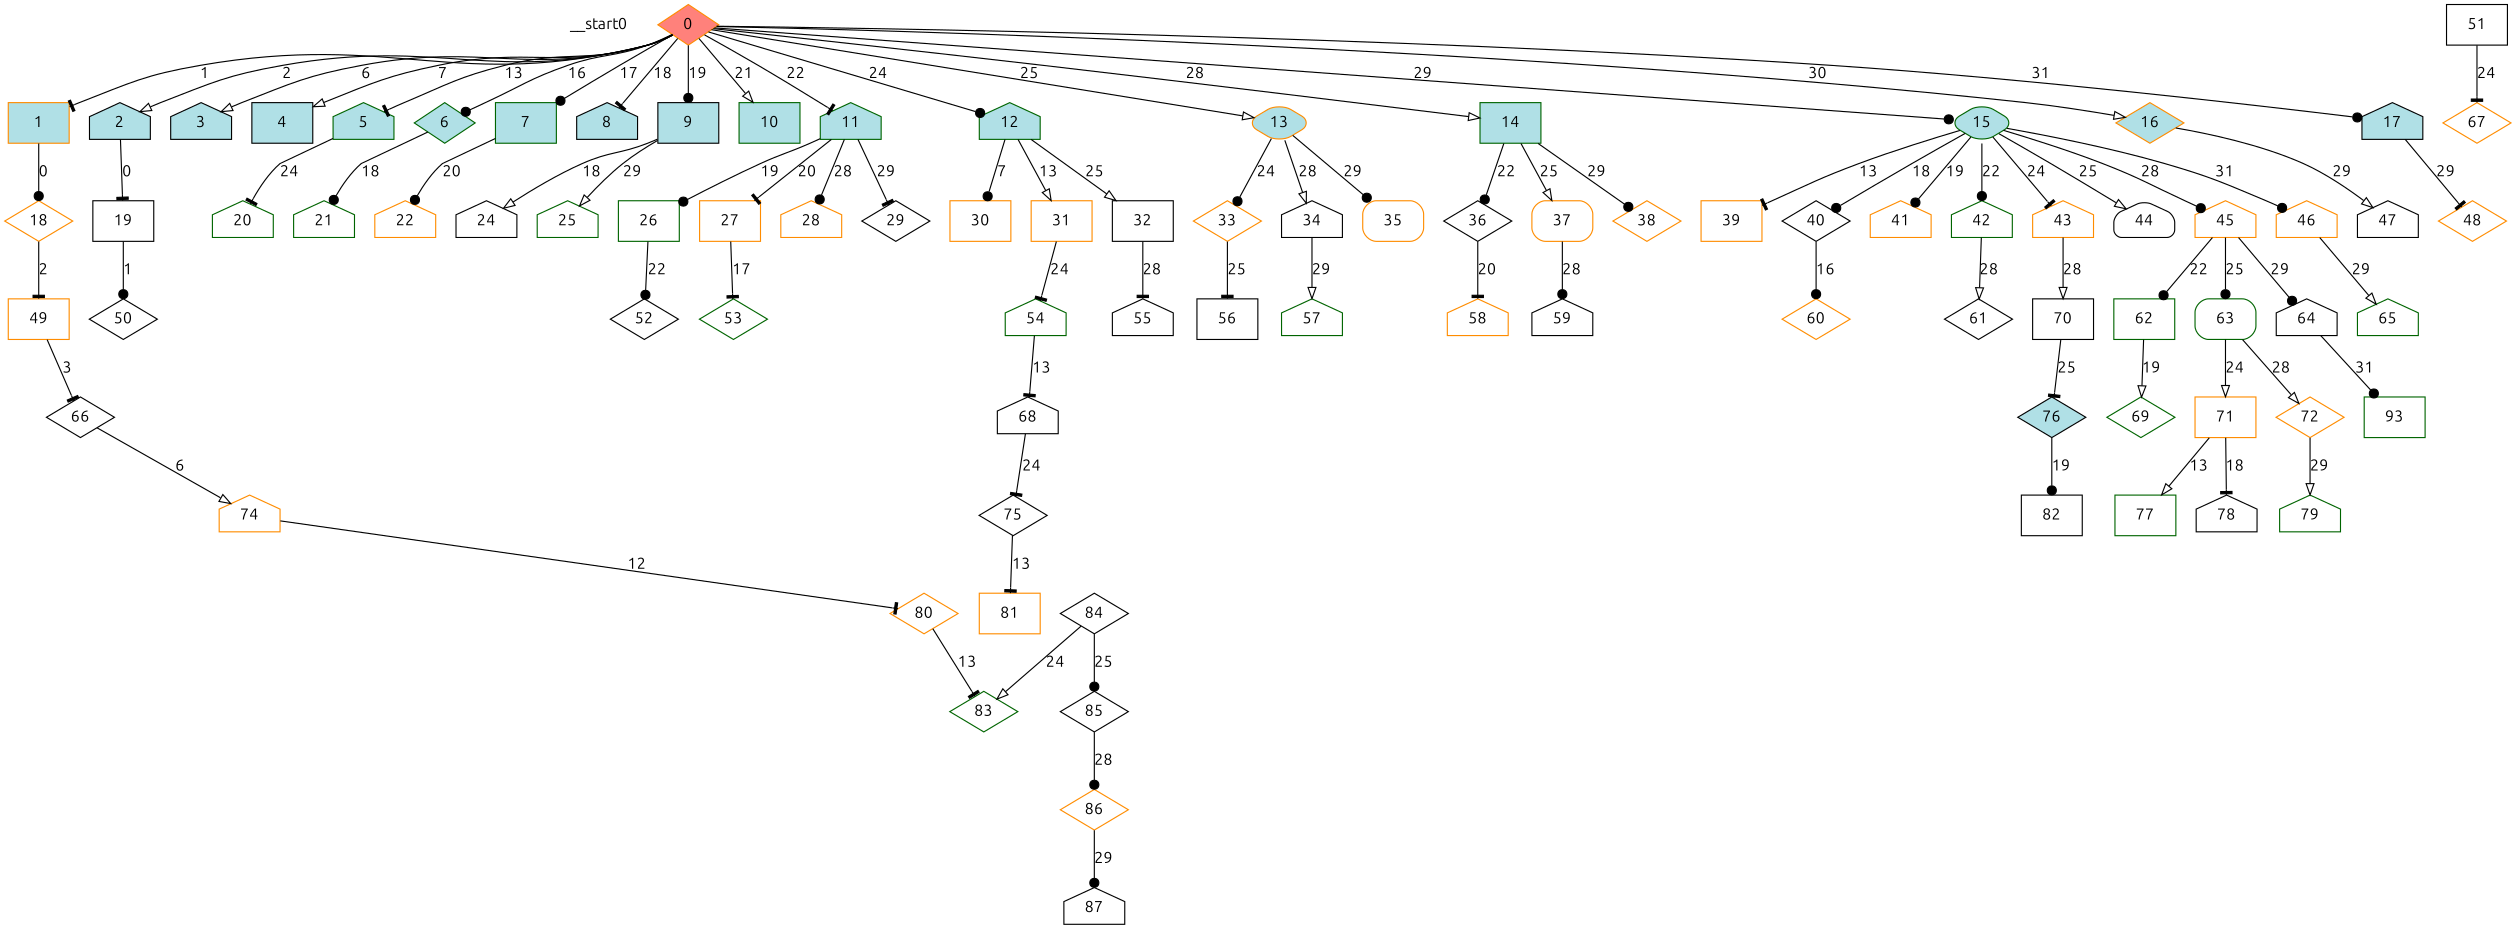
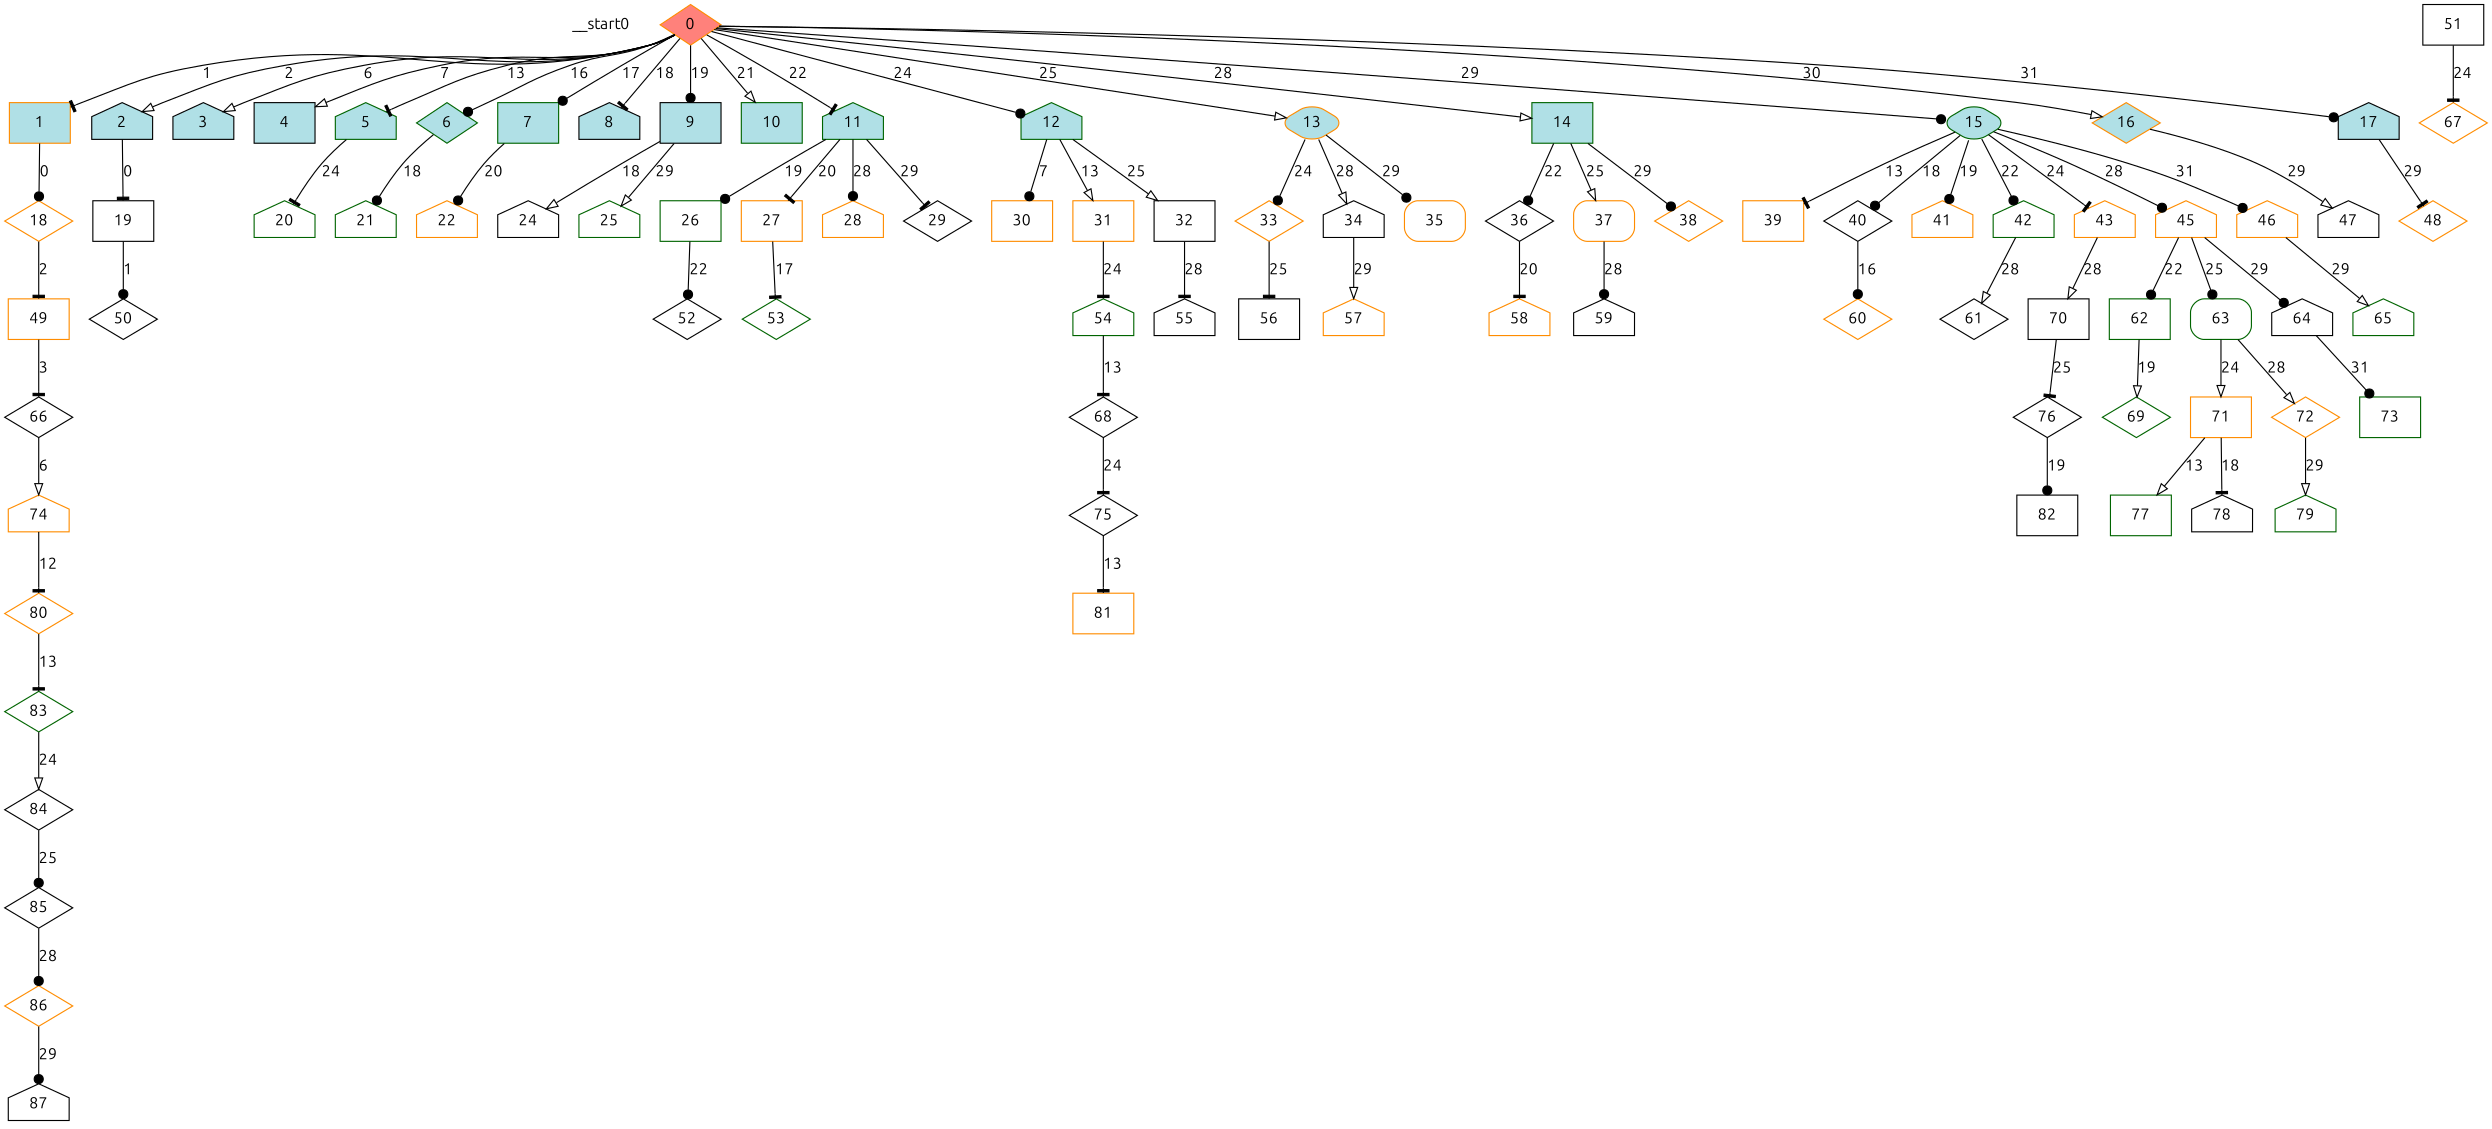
  digraph {
    fontname=Ubuntu
    rankdir=TB
    node [color=black fontname=Ubuntu shape=house fillcolor=white style=filled]
    edge [arrowhead=dot fontname=Ubuntu]
    __start0 [shape=none fillcolor="" style=""]
    n2 [color=darkorange fillcolor="#ff817b" label=0 shape=diamond]
    n3 [color=darkorange fillcolor=powderblue label=1 shape=box]
    n4 [fillcolor=powderblue label=2]
    n5 [fillcolor=powderblue label=3]
    n6 [fillcolor=powderblue label=4 shape=box]
    n7 [color=darkgreen fillcolor=powderblue label=5]
    n8 [color=darkgreen fillcolor=powderblue label=6 shape=diamond]
    n9 [color=darkgreen fillcolor=powderblue label=7 shape=box]
    n10 [fillcolor=powderblue label=8]
    n11 [fillcolor=powderblue label=9 shape=box]
    n12 [color=darkgreen fillcolor=powderblue label=10 shape=box]
    n13 [color=darkgreen fillcolor=powderblue label=11]
    n14 [color=darkgreen fillcolor=powderblue label=12]
    n15 [color=darkorange fillcolor=powderblue label=13 shape=diamond style="rounded,filled"]
    n16 [color=darkgreen fillcolor=powderblue label=14 shape=box]
    n17 [color=darkgreen fillcolor=powderblue label=15 shape=diamond style="rounded,filled"]
    n18 [color=darkorange fillcolor=powderblue label=16 shape=diamond]
    n19 [fillcolor=powderblue label=17]
    n20 [color=darkorange label=18 shape=diamond]
    n21 [label=19 shape=box]
    n22 [color=darkgreen label=20]
    n23 [color=darkgreen label=21]
    n24 [color=darkorange label=22]
    n25 [label=24]
    n26 [color=darkgreen label=25]
    n27 [color=darkgreen label=26 shape=box]
    n28 [color=darkorange label=27 shape=box]
    n29 [color=darkorange label=28]
    n30 [label=29 shape=diamond]
    n31 [color=darkorange label=30 shape=box]
    n32 [color=darkorange label=31 shape=box]
    n33 [label=32 shape=box]
    n34 [color=darkorange label=33 shape=diamond]
    n35 [label=34]
    n36 [color=darkorange label=35 shape=box style="rounded,filled"]
    n37 [label=36 shape=diamond]
    n38 [color=darkorange label=37 shape=box style="rounded,filled"]
    n39 [color=darkorange label=38 shape=diamond]
    n40 [color=darkorange label=39 shape=box]
    n41 [label=40 shape=diamond]
    n42 [color=darkorange label=41]
    n43 [color=darkgreen label=42]
    n44 [color=darkorange label=43]
-   n45 [label=44 style="rounded,filled"]
    n46 [color=darkorange label=45]
    n47 [color=darkorange label=46]
    n48 [label=47]
    n49 [color=darkorange label=48 shape=diamond]
    n50 [color=darkorange label=49 shape=box]
    n51 [label=50 shape=diamond]
    n52 [label=52 shape=diamond]
    n53 [color=darkgreen label=53 shape=diamond]
    n54 [color=darkgreen label=54]
    n55 [label=55]
    n56 [label=56 shape=box]
-   n57 [color=darkgreen label=57]
+   n57 [color=darkorange label=57]
    n58 [color=darkorange label=58]
    n59 [label=59]
    n60 [color=darkorange label=60 shape=diamond]
    n61 [label=61 shape=diamond]
    n62 [label=70 shape=box]
    n63 [color=darkgreen label=62 shape=box]
    n64 [color=darkgreen label=63 shape=box style="rounded,filled"]
    n65 [label=64]
    n66 [color=darkgreen label=65]
    n67 [label=66 shape=diamond]
    n68 [label=51 shape=box]
    n69 [color=darkorange label=67 shape=diamond]
-   n70 [label=68]
+   n70 [label=68 shape=diamond]
    n71 [color=darkgreen label=69 shape=diamond]
    n72 [color=darkorange label=71 shape=box]
    n73 [color=darkorange label=72 shape=diamond]
-   n74 [color=darkgreen label=93 shape=box]
+   n74 [color=darkgreen label=73 shape=box]
    n75 [color=darkorange label=74]
    n76 [label=75 shape=diamond]
-   n77 [fillcolor=powderblue label=76 shape=diamond]
+   n77 [label=76 shape=diamond]
    n78 [color=darkgreen label=77 shape=box]
    n79 [label=78]
    n80 [color=darkgreen label=79]
    n81 [color=darkorange label=80 shape=diamond]
    n82 [color=darkorange label=81 shape=box]
    n83 [label=82 shape=box]
    n84 [color=darkgreen label=83 shape=diamond]
    n85 [label=84 shape=diamond]
    n86 [label=85 shape=diamond]
    n87 [color=darkorange label=86 shape=diamond]
    n88 [label=87]
    n2 -> n3 [arrowhead=tee label=1]
    n2 -> n4 [arrowhead=onormal label=2]
    n2 -> n5 [arrowhead=onormal label=6]
    n2 -> n6 [arrowhead=onormal label=7]
    n2 -> n7 [arrowhead=tee label=13]
    n2 -> n8 [label=16]
    n2 -> n9 [label=17]
    n2 -> n10 [arrowhead=tee label=18]
    n2 -> n11 [label=19]
    n2 -> n12 [arrowhead=onormal label=21]
    n2 -> n13 [arrowhead=tee label=22]
    n2 -> n14 [label=24]
    n2 -> n15 [arrowhead=onormal label=25]
    n2 -> n16 [arrowhead=onormal label=28]
    n2 -> n17 [label=29]
    n2 -> n18 [arrowhead=onormal label=30]
    n2 -> n19 [label=31]
    n3 -> n20 [label=0]
    n4 -> n21 [arrowhead=tee label=0]
    n7 -> n22 [arrowhead=tee label=24]
    n8 -> n23 [label=18]
    n9 -> n24 [label=20]
    n11 -> n25 [arrowhead=onormal label=18]
    n11 -> n26 [arrowhead=onormal label=29]
    n13 -> n27 [label=19]
    n13 -> n28 [arrowhead=tee label=20]
    n13 -> n29 [label=28]
    n13 -> n30 [arrowhead=tee label=29]
    n14 -> n31 [label=7]
    n14 -> n32 [arrowhead=onormal label=13]
    n14 -> n33 [arrowhead=onormal label=25]
    n15 -> n34 [label=24]
    n15 -> n35 [arrowhead=onormal label=28]
    n15 -> n36 [label=29]
    n16 -> n37 [label=22]
    n16 -> n38 [arrowhead=onormal label=25]
    n16 -> n39 [label=29]
    n17 -> n40 [arrowhead=tee label=13]
    n17 -> n41 [label=18]
    n17 -> n42 [label=19]
    n17 -> n43 [label=22]
    n17 -> n44 [arrowhead=tee label=24]
-   n17 -> n45 [arrowhead=onormal label=25]
    n17 -> n46 [label=28]
    n17 -> n47 [label=31]
    n18 -> n48 [arrowhead=onormal label=29]
    n19 -> n49 [arrowhead=tee label=29]
    n20 -> n50 [arrowhead=tee label=2]
    n21 -> n51 [label=1]
    n27 -> n52 [label=22]
    n28 -> n53 [arrowhead=tee label=17]
    n32 -> n54 [arrowhead=tee label=24]
    n33 -> n55 [arrowhead=tee label=28]
    n34 -> n56 [arrowhead=tee label=25]
    n35 -> n57 [arrowhead=onormal label=29]
    n37 -> n58 [arrowhead=tee label=20]
    n38 -> n59 [label=28]
    n41 -> n60 [label=16]
    n43 -> n61 [arrowhead=onormal label=28]
    n44 -> n62 [arrowhead=onormal label=28]
    n46 -> n63 [label=22]
    n46 -> n64 [label=25]
    n46 -> n65 [label=29]
    n47 -> n66 [arrowhead=onormal label=29]
    n50 -> n67 [arrowhead=tee label=3]
    n54 -> n70 [arrowhead=tee label=13]
    n62 -> n77 [arrowhead=tee label=25]
    n63 -> n71 [arrowhead=onormal label=19]
    n64 -> n72 [arrowhead=onormal label=24]
    n64 -> n73 [arrowhead=onormal label=28]
    n65 -> n74 [label=31]
    n67 -> n75 [arrowhead=onormal label=6]
    n68 -> n69 [arrowhead=tee label=24]
    n70 -> n76 [arrowhead=tee label=24]
    n72 -> n78 [arrowhead=onormal label=13]
    n72 -> n79 [arrowhead=tee label=18]
    n73 -> n80 [arrowhead=onormal label=29]
    n75 -> n81 [arrowhead=tee label=12]
    n76 -> n82 [arrowhead=tee label=13]
    n77 -> n83 [label=19]
    n81 -> n84 [arrowhead=tee label=13]
-   n85 -> n84 [arrowhead=onormal label=24]
+   n84 -> n85 [arrowhead=onormal label=24]
    n85 -> n86 [label=25]
    n86 -> n87 [label=28]
    n87 -> n88 [label=29]
  }
